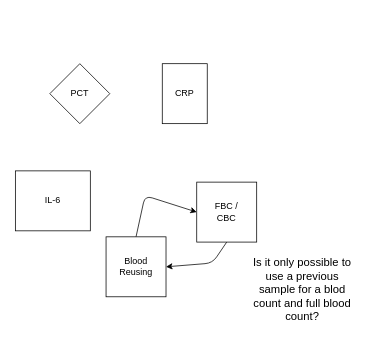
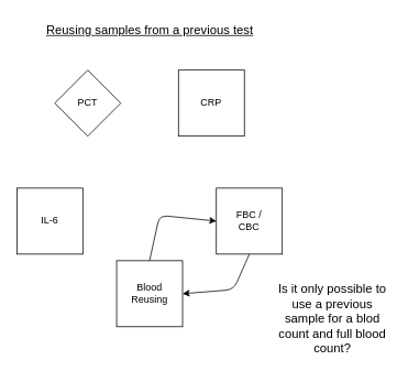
  <mxCell id="0" />
  <mxCell id="1" parent="0" />
  <mxCell id="2" style="edgeStyle=none;html=1;exitX=0.5;exitY=0;exitDx=0;exitDy=0;entryX=0;entryY=0.5;entryDx=0;entryDy=0;" edge="1" parent="1" source="3" target="5"><mxGeometry relative="1" as="geometry"><Array as="points"><mxPoint x="193" y="260" /></Array></mxGeometry></mxCell>
  <mxCell id="3" value="Blood&lt;br&gt;Reusing" style="whiteSpace=wrap;html=1;aspect=fixed;" vertex="1" parent="1"><mxGeometry x="141" y="315" width="80" height="80" as="geometry" /></mxCell>
  <mxCell id="4" style="edgeStyle=none;html=1;exitX=0.5;exitY=1;exitDx=0;exitDy=0;entryX=1;entryY=0.5;entryDx=0;entryDy=0;" edge="1" parent="1" source="5" target="3"><mxGeometry relative="1" as="geometry"><Array as="points"><mxPoint x="283" y="350" /></Array></mxGeometry></mxCell>
- <mxCell id="5" value="FBC /&lt;br&gt;CBC" style="whiteSpace=wrap;html=1;aspect=fixed;" vertex="1" parent="1"><mxGeometry x="262" y="242" width="80" height="80" as="geometry" /></mxCell>
- <mxCell id="6" value="CRP" style="whiteSpace=wrap;html=1;aspect=fixed;" vertex="1" parent="1"><mxGeometry x="216" y="84" width="60" height="80" as="geometry" /></mxCell>
+ <mxCell id="5" value="FBC /&lt;br&gt;CBC" style="whiteSpace=wrap;html=1;aspect=fixed;" vertex="1" parent="1"><mxGeometry x="262" y="227" width="80" height="80" as="geometry" /></mxCell>
+ <mxCell id="6" value="CRP" style="whiteSpace=wrap;html=1;aspect=fixed;" vertex="1" parent="1"><mxGeometry x="216" y="84" width="80" height="80" as="geometry" /></mxCell>
  <mxCell id="7" value="PCT" style="rhombus;whiteSpace=wrap;html=1;aspect=fixed;" vertex="1" parent="1"><mxGeometry x="66" y="84" width="80" height="80" as="geometry" /></mxCell>
- <mxCell id="8" value="IL-6" style="whiteSpace=wrap;html=1;aspect=fixed;" vertex="1" parent="1"><mxGeometry x="20" y="227" width="100" height="80" as="geometry" /></mxCell>
+ <mxCell id="8" value="IL-6" style="whiteSpace=wrap;html=1;aspect=fixed;" vertex="1" parent="1"><mxGeometry x="20" y="227" width="80" height="80" as="geometry" /></mxCell>
+ <mxCell id="9" value="Reusing samples from a previous test" style="text;html=1;strokeColor=none;fillColor=none;align=center;verticalAlign=middle;whiteSpace=wrap;rounded=0;fontSize=15;fontStyle=4" vertex="1" parent="1"><mxGeometry x="42.5" y="20" width="277" height="30" as="geometry" /></mxCell>
  <mxCell id="10" value="Is it only possible to use a previous sample for a blod count and full blood count?" style="text;html=1;strokeColor=none;fillColor=none;align=center;verticalAlign=middle;whiteSpace=wrap;rounded=0;fontSize=15;" vertex="1" parent="1"><mxGeometry x="333" y="330" width="140" height="110" as="geometry" /></mxCell>
